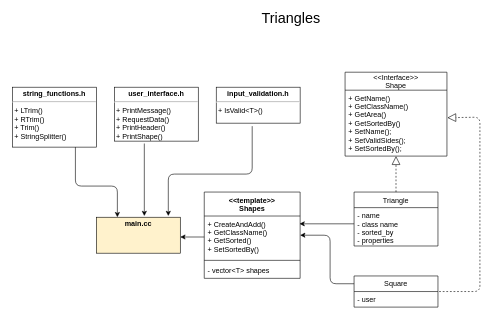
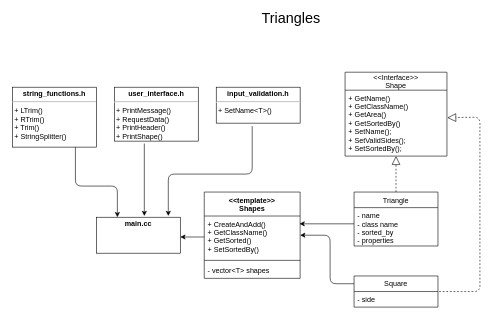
  <mxCell id="0" />
  <mxCell id="1" parent="0" />
  <mxCell id="2" value="&lt;font style=&quot;font-size: 24px&quot;&gt;Triangles&lt;/font&gt;" style="text;html=1;strokeColor=none;fillColor=none;align=center;verticalAlign=middle;whiteSpace=wrap;rounded=0;" parent="1" vertex="1"><mxGeometry x="465" y="20" width="40" height="20" as="geometry" /></mxCell>
  <mxCell id="3" value="Triangle" style="swimlane;fontStyle=0;childLayout=stackLayout;horizontal=1;startSize=26;fillColor=none;horizontalStack=0;resizeParent=1;resizeParentMax=0;resizeLast=0;collapsible=1;marginBottom=0;" parent="1" vertex="1"><mxGeometry x="590" y="320" width="140" height="90" as="geometry" /></mxCell>
  <mxCell id="4" value="- name&#10;- class name&#10;- sorted_by&#10;- properties" style="text;strokeColor=none;fillColor=none;align=left;verticalAlign=top;spacingLeft=4;spacingRight=4;overflow=hidden;rotatable=0;points=[[0,0.5],[1,0.5]];portConstraint=eastwest;" parent="3" vertex="1"><mxGeometry y="26" width="140" height="64" as="geometry" /></mxCell>
  <mxCell id="5" value="" style="endArrow=block;dashed=1;endFill=0;endSize=12;html=1;exitX=0.5;exitY=0;exitDx=0;exitDy=0;" parent="1" source="3" edge="1"><mxGeometry width="160" relative="1" as="geometry"><mxPoint x="320" y="360" as="sourcePoint" /><mxPoint x="660" y="260" as="targetPoint" /></mxGeometry></mxCell>
  <mxCell id="6" value="&lt;&lt;template&gt;&gt;&#10;Shapes" style="swimlane;fontStyle=1;align=center;verticalAlign=top;childLayout=stackLayout;horizontal=1;startSize=40;horizontalStack=0;resizeParent=1;resizeParentMax=0;resizeLast=0;collapsible=1;marginBottom=0;" parent="1" vertex="1"><mxGeometry x="340" y="320" width="160" height="144" as="geometry" /></mxCell>
  <mxCell id="7" value="+ CreateAndAdd()&#10;+ GetClassName()&#10;+ GetSorted()&#10;+ SetSortedBy()" style="text;strokeColor=none;fillColor=none;align=left;verticalAlign=top;spacingLeft=4;spacingRight=4;overflow=hidden;rotatable=0;points=[[0,0.5],[1,0.5]];portConstraint=eastwest;" parent="6" vertex="1"><mxGeometry y="40" width="160" height="70" as="geometry" /></mxCell>
  <mxCell id="8" value="" style="line;strokeWidth=1;fillColor=none;align=left;verticalAlign=middle;spacingTop=-1;spacingLeft=3;spacingRight=3;rotatable=0;labelPosition=right;points=[];portConstraint=eastwest;" parent="6" vertex="1"><mxGeometry y="110" width="160" height="8" as="geometry" /></mxCell>
  <mxCell id="9" value="- vector&lt;T&gt; shapes&#10;" style="text;strokeColor=none;fillColor=none;align=left;verticalAlign=top;spacingLeft=4;spacingRight=4;overflow=hidden;rotatable=0;points=[[0,0.5],[1,0.5]];portConstraint=eastwest;" parent="6" vertex="1"><mxGeometry y="118" width="160" height="26" as="geometry" /></mxCell>
  <mxCell id="10" value="Square" style="swimlane;fontStyle=0;childLayout=stackLayout;horizontal=1;startSize=26;fillColor=none;horizontalStack=0;resizeParent=1;resizeParentMax=0;resizeLast=0;collapsible=1;marginBottom=0;" parent="1" vertex="1"><mxGeometry x="590" y="460" width="140" height="52" as="geometry" /></mxCell>
- <mxCell id="11" value="- user" style="text;strokeColor=none;fillColor=none;align=left;verticalAlign=top;spacingLeft=4;spacingRight=4;overflow=hidden;rotatable=0;points=[[0,0.5],[1,0.5]];portConstraint=eastwest;" parent="10" vertex="1"><mxGeometry y="26" width="140" height="26" as="geometry" /></mxCell>
+ <mxCell id="11" value="- side" style="text;strokeColor=none;fillColor=none;align=left;verticalAlign=top;spacingLeft=4;spacingRight=4;overflow=hidden;rotatable=0;points=[[0,0.5],[1,0.5]];portConstraint=eastwest;" parent="10" vertex="1"><mxGeometry y="26" width="140" height="26" as="geometry" /></mxCell>
  <mxCell id="12" value="" style="endArrow=block;dashed=1;endFill=0;endSize=12;html=1;exitX=1.014;exitY=0;exitDx=0;exitDy=0;exitPerimeter=0;entryX=1.004;entryY=0.418;entryDx=0;entryDy=0;entryPerimeter=0;" parent="1" source="11" target="16" edge="1"><mxGeometry width="160" relative="1" as="geometry"><mxPoint x="320" y="360" as="sourcePoint" /><mxPoint x="740" y="194.727" as="targetPoint" /><Array as="points"><mxPoint x="800" y="486" /><mxPoint x="800" y="300" /><mxPoint x="800" y="195" /></Array></mxGeometry></mxCell>
  <mxCell id="13" value="" style="endArrow=classic;;html=1;exitX=0;exitY=0.25;exitDx=0;exitDy=0;" parent="1" source="10" edge="1"><mxGeometry width="50" height="50" relative="1" as="geometry"><mxPoint x="380" y="390" as="sourcePoint" /><mxPoint x="500" y="392" as="targetPoint" /><Array as="points"><mxPoint x="550" y="473" /><mxPoint x="550" y="392" /></Array></mxGeometry></mxCell>
  <mxCell id="14" value="" style="endArrow=classic;html=1;entryX=0.994;entryY=0.808;entryDx=0;entryDy=0;exitX=0;exitY=0.038;exitDx=0;exitDy=0;exitPerimeter=0;entryPerimeter=0;sketch=0;" parent="1" edge="1"><mxGeometry width="50" height="50" relative="1" as="geometry"><mxPoint x="590" y="372.988" as="sourcePoint" /><mxPoint x="499.04" y="373.008" as="targetPoint" /></mxGeometry></mxCell>
  <mxCell id="15" value="&lt;&lt;Interface&gt;&gt;&#10;Shape" style="swimlane;fontStyle=0;childLayout=stackLayout;horizontal=1;startSize=30;fillColor=none;horizontalStack=0;resizeParent=1;resizeParentMax=0;resizeLast=0;collapsible=1;marginBottom=0;" vertex="1" parent="1"><mxGeometry x="575" y="120" width="170" height="140" as="geometry" /></mxCell>
  <mxCell id="16" value="+ GetName()&#10;+ GetClassName()&#10;+ GetArea()&#10;+ GetSortedBy() &#10;+ SetName();&#10;+ SetValidSides();&#10;+ SetSortedBy();" style="text;strokeColor=none;fillColor=none;align=left;verticalAlign=top;spacingLeft=4;spacingRight=4;overflow=hidden;rotatable=0;points=[[0,0.5],[1,0.5]];portConstraint=eastwest;" vertex="1" parent="15"><mxGeometry y="30" width="170" height="110" as="geometry" /></mxCell>
- <mxCell id="17" value="&lt;p style=&quot;margin: 0px ; margin-top: 4px ; text-align: center&quot;&gt;&lt;b&gt;input_validation.h&lt;/b&gt;&lt;/p&gt;&lt;hr&gt;&amp;nbsp;+ IsValid&amp;lt;T&amp;gt;()" style="verticalAlign=top;align=left;overflow=fill;fontSize=12;fontFamily=Helvetica;html=1;" vertex="1" parent="1"><mxGeometry x="360" y="145" width="140" height="60" as="geometry" /></mxCell>
+ <mxCell id="17" value="&lt;p style=&quot;margin: 0px ; margin-top: 4px ; text-align: center&quot;&gt;&lt;b&gt;input_validation.h&lt;/b&gt;&lt;/p&gt;&lt;hr&gt;&amp;nbsp;+ SetName&amp;lt;T&amp;gt;()" style="verticalAlign=top;align=left;overflow=fill;fontSize=12;fontFamily=Helvetica;html=1;" vertex="1" parent="1"><mxGeometry x="360" y="145" width="140" height="60" as="geometry" /></mxCell>
  <mxCell id="18" value="&lt;p style=&quot;margin: 0px ; margin-top: 4px ; text-align: center&quot;&gt;&lt;b&gt;user_interface.h&lt;/b&gt;&lt;/p&gt;&lt;hr&gt;&amp;nbsp;+ PrintMessage()&lt;br&gt;&amp;nbsp;+ RequestData()&lt;br&gt;&amp;nbsp;+ PrintHeader()&lt;br&gt;&amp;nbsp;+ PrintShape()" style="verticalAlign=top;align=left;overflow=fill;fontSize=12;fontFamily=Helvetica;html=1;" vertex="1" parent="1"><mxGeometry x="190" y="145" width="140" height="90" as="geometry" /></mxCell>
  <mxCell id="19" value="&lt;p style=&quot;margin: 0px ; margin-top: 4px ; text-align: center&quot;&gt;&lt;b&gt;string_functions.h&lt;/b&gt;&lt;/p&gt;&lt;hr&gt;&amp;nbsp;+ LTrim()&lt;br&gt;&amp;nbsp;+ RTrim()&lt;br&gt;&amp;nbsp;+ Trim()&lt;br&gt;&amp;nbsp;+ StringSplitter()" style="verticalAlign=top;align=left;overflow=fill;fontSize=12;fontFamily=Helvetica;html=1;" vertex="1" parent="1"><mxGeometry x="20" y="145" width="140" height="100" as="geometry" /></mxCell>
- <mxCell id="20" value="&lt;p style=&quot;margin: 0px ; margin-top: 4px ; text-align: center&quot;&gt;&lt;b&gt;main.cc&lt;/b&gt;&lt;/p&gt;" style="verticalAlign=top;align=left;overflow=fill;fontSize=12;fontFamily=Helvetica;html=1;fillColor=#fff2cc;" vertex="1" parent="1"><mxGeometry x="160" y="362" width="140" height="60" as="geometry" /></mxCell>
+ <mxCell id="20" value="&lt;p style=&quot;margin: 0px ; margin-top: 4px ; text-align: center&quot;&gt;&lt;b&gt;main.cc&lt;/b&gt;&lt;/p&gt;" style="verticalAlign=top;align=left;overflow=fill;fontSize=12;fontFamily=Helvetica;html=1;" vertex="1" parent="1"><mxGeometry x="160" y="362" width="140" height="60" as="geometry" /></mxCell>
  <mxCell id="21" value="" style="endArrow=classic;html=1;" edge="1" parent="1"><mxGeometry width="50" height="50" relative="1" as="geometry"><mxPoint x="420" y="210" as="sourcePoint" /><mxPoint x="280" y="360" as="targetPoint" /><Array as="points"><mxPoint x="420" y="290" /><mxPoint x="280" y="290" /></Array></mxGeometry></mxCell>
  <mxCell id="22" value="" style="endArrow=classic;html=1;" edge="1" parent="1"><mxGeometry width="50" height="50" relative="1" as="geometry"><mxPoint x="240" y="239" as="sourcePoint" /><mxPoint x="240" y="360" as="targetPoint" /></mxGeometry></mxCell>
  <mxCell id="23" value="" style="endArrow=classic;html=1;entryX=0.25;entryY=0;entryDx=0;entryDy=0;exitX=0.75;exitY=1;exitDx=0;exitDy=0;" edge="1" parent="1" source="19" target="20"><mxGeometry width="50" height="50" relative="1" as="geometry"><mxPoint x="130" y="340" as="sourcePoint" /><mxPoint x="180" y="290" as="targetPoint" /><Array as="points"><mxPoint x="125" y="310" /><mxPoint x="195" y="310" /></Array></mxGeometry></mxCell>
  <mxCell id="24" value="" style="endArrow=classic;html=1;exitX=0;exitY=0.5;exitDx=0;exitDy=0;" edge="1" parent="1" source="7"><mxGeometry width="50" height="50" relative="1" as="geometry"><mxPoint x="70" y="430" as="sourcePoint" /><mxPoint x="300" y="395" as="targetPoint" /></mxGeometry></mxCell>
